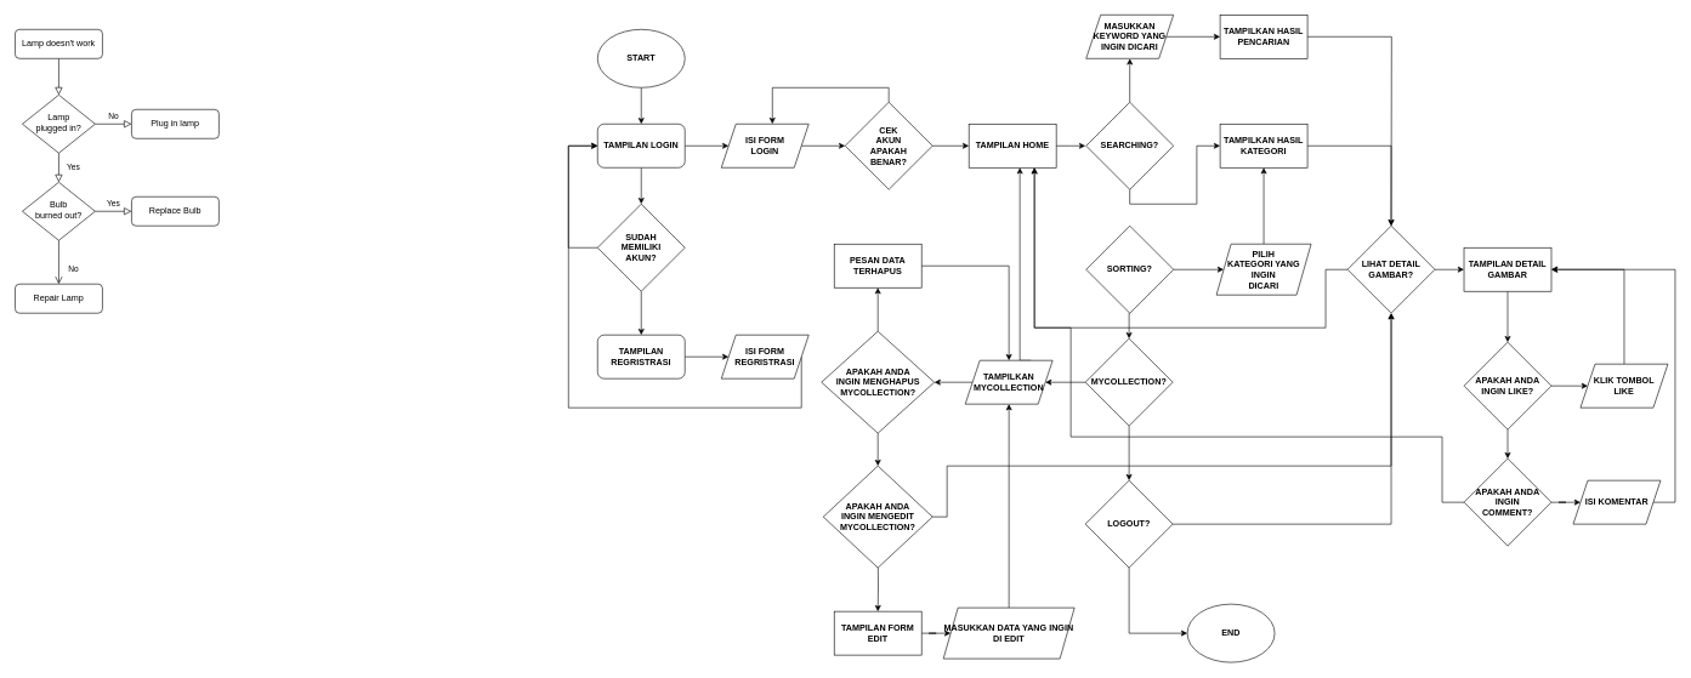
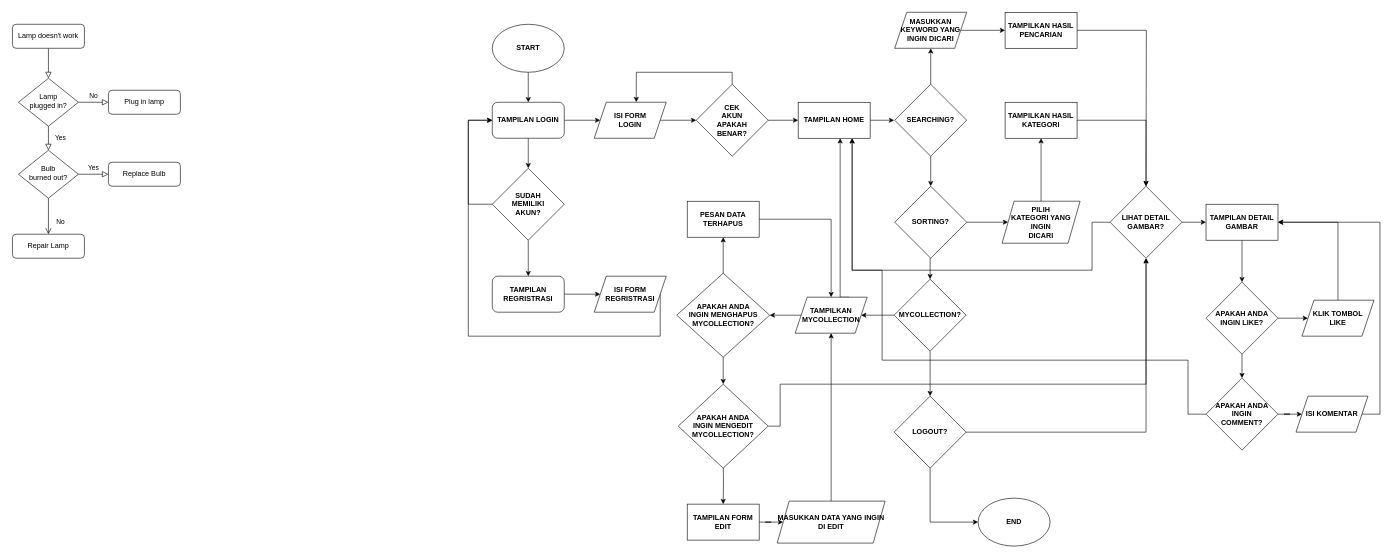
  <mxCell id="0" />
  <mxCell id="1" parent="0" />
  <mxCell id="2" value="" style="rounded=0;html=1;jettySize=auto;orthogonalLoop=1;fontSize=11;endArrow=block;endFill=0;endSize=8;strokeWidth=1;shadow=0;labelBackgroundColor=none;edgeStyle=orthogonalEdgeStyle;" parent="1" source="3" target="6" edge="1"><mxGeometry relative="1" as="geometry" /></mxCell>
  <mxCell id="3" value="Lamp doesn't work" style="rounded=1;whiteSpace=wrap;html=1;fontSize=12;glass=0;strokeWidth=1;shadow=0;" parent="1" vertex="1"><mxGeometry x="20" y="40" width="120" height="40" as="geometry" /></mxCell>
  <mxCell id="4" value="Yes" style="rounded=0;html=1;jettySize=auto;orthogonalLoop=1;fontSize=11;endArrow=block;endFill=0;endSize=8;strokeWidth=1;shadow=0;labelBackgroundColor=none;edgeStyle=orthogonalEdgeStyle;" parent="1" source="6" target="10" edge="1"><mxGeometry y="20" relative="1" as="geometry"><mxPoint as="offset" /></mxGeometry></mxCell>
  <mxCell id="5" value="No" style="edgeStyle=orthogonalEdgeStyle;rounded=0;html=1;jettySize=auto;orthogonalLoop=1;fontSize=11;endArrow=block;endFill=0;endSize=8;strokeWidth=1;shadow=0;labelBackgroundColor=none;" parent="1" source="6" target="7" edge="1"><mxGeometry y="10" relative="1" as="geometry"><mxPoint as="offset" /></mxGeometry></mxCell>
  <mxCell id="6" value="Lamp&lt;br&gt;plugged in?" style="rhombus;whiteSpace=wrap;html=1;shadow=0;fontFamily=Helvetica;fontSize=12;align=center;strokeWidth=1;spacing=6;spacingTop=-4;" parent="1" vertex="1"><mxGeometry x="30" y="130" width="100" height="80" as="geometry" /></mxCell>
  <mxCell id="7" value="Plug in lamp" style="rounded=1;whiteSpace=wrap;html=1;fontSize=12;glass=0;strokeWidth=1;shadow=0;" parent="1" vertex="1"><mxGeometry x="180" y="150" width="120" height="40" as="geometry" /></mxCell>
  <mxCell id="8" value="No" style="rounded=0;html=1;jettySize=auto;orthogonalLoop=1;fontSize=11;endArrow=open;endFill=0;endSize=8;strokeWidth=1;shadow=0;labelBackgroundColor=none;edgeStyle=orthogonalEdgeStyle;" parent="1" source="10" target="11" edge="1"><mxGeometry x="0.333" y="20" relative="1" as="geometry"><mxPoint as="offset" /></mxGeometry></mxCell>
  <mxCell id="9" value="Yes" style="edgeStyle=orthogonalEdgeStyle;rounded=0;html=1;jettySize=auto;orthogonalLoop=1;fontSize=11;endArrow=block;endFill=0;endSize=8;strokeWidth=1;shadow=0;labelBackgroundColor=none;" parent="1" source="10" target="12" edge="1"><mxGeometry y="10" relative="1" as="geometry"><mxPoint as="offset" /></mxGeometry></mxCell>
  <mxCell id="10" value="Bulb&lt;br&gt;burned out?" style="rhombus;whiteSpace=wrap;html=1;shadow=0;fontFamily=Helvetica;fontSize=12;align=center;strokeWidth=1;spacing=6;spacingTop=-4;" parent="1" vertex="1"><mxGeometry x="30" y="250" width="100" height="80" as="geometry" /></mxCell>
  <mxCell id="11" value="Repair Lamp" style="rounded=1;whiteSpace=wrap;html=1;fontSize=12;glass=0;strokeWidth=1;shadow=0;" parent="1" vertex="1"><mxGeometry x="20" y="390" width="120" height="40" as="geometry" /></mxCell>
  <mxCell id="12" value="Replace Bulb" style="rounded=1;whiteSpace=wrap;html=1;fontSize=12;glass=0;strokeWidth=1;shadow=0;" parent="1" vertex="1"><mxGeometry x="180" y="270" width="120" height="40" as="geometry" /></mxCell>
  <mxCell id="13" style="edgeStyle=orthogonalEdgeStyle;rounded=0;orthogonalLoop=1;jettySize=auto;html=1;exitX=0.5;exitY=1;exitDx=0;exitDy=0;entryX=0.5;entryY=0;entryDx=0;entryDy=0;" edge="1" parent="1" source="14" target="17"><mxGeometry relative="1" as="geometry" /></mxCell>
  <mxCell id="14" value="&lt;b&gt;&lt;font style=&quot;font-size: 12px&quot;&gt;START&lt;/font&gt;&lt;/b&gt;" style="ellipse;whiteSpace=wrap;html=1;" vertex="1" parent="1"><mxGeometry x="820" y="40" width="120" height="80" as="geometry" /></mxCell>
  <mxCell id="15" style="edgeStyle=orthogonalEdgeStyle;rounded=0;orthogonalLoop=1;jettySize=auto;html=1;exitX=1;exitY=0.5;exitDx=0;exitDy=0;entryX=0;entryY=0.5;entryDx=0;entryDy=0;" edge="1" parent="1" source="17" target="24"><mxGeometry relative="1" as="geometry" /></mxCell>
  <mxCell id="16" style="edgeStyle=orthogonalEdgeStyle;rounded=0;orthogonalLoop=1;jettySize=auto;html=1;exitX=0.5;exitY=1;exitDx=0;exitDy=0;entryX=0.5;entryY=0;entryDx=0;entryDy=0;" edge="1" parent="1" source="17" target="20"><mxGeometry relative="1" as="geometry" /></mxCell>
  <mxCell id="17" value="&lt;font style=&quot;font-size: 12px&quot;&gt;&lt;b&gt;TAMPILAN LOGIN&lt;/b&gt;&lt;/font&gt;" style="rounded=1;whiteSpace=wrap;html=1;" vertex="1" parent="1"><mxGeometry x="820" y="170" width="120" height="60" as="geometry" /></mxCell>
  <mxCell id="18" style="edgeStyle=orthogonalEdgeStyle;rounded=0;orthogonalLoop=1;jettySize=auto;html=1;exitX=0.5;exitY=1;exitDx=0;exitDy=0;entryX=0.5;entryY=0;entryDx=0;entryDy=0;" edge="1" parent="1" source="20" target="22"><mxGeometry relative="1" as="geometry" /></mxCell>
  <mxCell id="19" style="edgeStyle=orthogonalEdgeStyle;rounded=0;orthogonalLoop=1;jettySize=auto;html=1;exitX=0;exitY=0.5;exitDx=0;exitDy=0;entryX=0;entryY=0.5;entryDx=0;entryDy=0;" edge="1" parent="1" source="20" target="17"><mxGeometry relative="1" as="geometry"><Array as="points"><mxPoint x="780" y="340" /><mxPoint x="780" y="200" /></Array></mxGeometry></mxCell>
  <mxCell id="20" value="&lt;b&gt;&lt;font style=&quot;font-size: 12px&quot;&gt;SUDAH&lt;br&gt;MEMILIKI&lt;br&gt;AKUN?&lt;/font&gt;&lt;/b&gt;" style="rhombus;whiteSpace=wrap;html=1;" vertex="1" parent="1"><mxGeometry x="820" y="280" width="120" height="120" as="geometry" /></mxCell>
  <mxCell id="21" style="edgeStyle=orthogonalEdgeStyle;rounded=0;orthogonalLoop=1;jettySize=auto;html=1;exitX=1;exitY=0.5;exitDx=0;exitDy=0;entryX=0;entryY=0.5;entryDx=0;entryDy=0;" edge="1" parent="1" source="22" target="26"><mxGeometry relative="1" as="geometry" /></mxCell>
  <mxCell id="22" value="&lt;b&gt;TAMPILAN REGRISTRASI&lt;/b&gt;" style="rounded=1;whiteSpace=wrap;html=1;" vertex="1" parent="1"><mxGeometry x="820" y="460" width="120" height="60" as="geometry" /></mxCell>
  <mxCell id="23" style="edgeStyle=orthogonalEdgeStyle;rounded=0;orthogonalLoop=1;jettySize=auto;html=1;exitX=1;exitY=0.5;exitDx=0;exitDy=0;entryX=0;entryY=0.5;entryDx=0;entryDy=0;" edge="1" parent="1" source="24" target="29"><mxGeometry relative="1" as="geometry" /></mxCell>
  <mxCell id="24" value="&lt;b&gt;ISI FORM &lt;br&gt;LOGIN&lt;/b&gt;" style="shape=parallelogram;perimeter=parallelogramPerimeter;whiteSpace=wrap;html=1;fixedSize=1;" vertex="1" parent="1"><mxGeometry x="990" y="170" width="120" height="60" as="geometry" /></mxCell>
  <mxCell id="25" style="edgeStyle=orthogonalEdgeStyle;rounded=0;orthogonalLoop=1;jettySize=auto;html=1;exitX=1;exitY=0.5;exitDx=0;exitDy=0;entryX=0;entryY=0.5;entryDx=0;entryDy=0;" edge="1" parent="1" source="26" target="17"><mxGeometry relative="1" as="geometry"><Array as="points"><mxPoint x="1100" y="560" /><mxPoint x="780" y="560" /><mxPoint x="780" y="200" /></Array></mxGeometry></mxCell>
  <mxCell id="26" value="&lt;b&gt;ISI FORM &lt;br&gt;REGRISTRASI&lt;br&gt;&lt;/b&gt;" style="shape=parallelogram;perimeter=parallelogramPerimeter;whiteSpace=wrap;html=1;fixedSize=1;" vertex="1" parent="1"><mxGeometry x="990" y="460" width="120" height="60" as="geometry" /></mxCell>
  <mxCell id="27" style="edgeStyle=orthogonalEdgeStyle;rounded=0;orthogonalLoop=1;jettySize=auto;html=1;exitX=0.5;exitY=0;exitDx=0;exitDy=0;entryX=0.584;entryY=-0.003;entryDx=0;entryDy=0;entryPerimeter=0;" edge="1" parent="1" source="29" target="24"><mxGeometry relative="1" as="geometry" /></mxCell>
  <mxCell id="28" style="edgeStyle=orthogonalEdgeStyle;rounded=0;orthogonalLoop=1;jettySize=auto;html=1;exitX=1;exitY=0.5;exitDx=0;exitDy=0;entryX=0;entryY=0.5;entryDx=0;entryDy=0;" edge="1" parent="1" source="29" target="31"><mxGeometry relative="1" as="geometry" /></mxCell>
  <mxCell id="29" value="&lt;b&gt;CEK&lt;br&gt;AKUN&lt;br&gt;APAKAH&lt;br&gt;BENAR?&lt;/b&gt;" style="rhombus;whiteSpace=wrap;html=1;" vertex="1" parent="1"><mxGeometry x="1160" y="140" width="120" height="120" as="geometry" /></mxCell>
  <mxCell id="30" style="edgeStyle=orthogonalEdgeStyle;rounded=0;orthogonalLoop=1;jettySize=auto;html=1;exitX=1;exitY=0.5;exitDx=0;exitDy=0;" edge="1" parent="1" source="31"><mxGeometry relative="1" as="geometry"><mxPoint x="1490" y="200" as="targetPoint" /></mxGeometry></mxCell>
  <mxCell id="31" value="&lt;b&gt;TAMPILAN HOME&lt;/b&gt;" style="rounded=0;whiteSpace=wrap;html=1;" vertex="1" parent="1"><mxGeometry x="1330" y="170" width="120" height="60" as="geometry" /></mxCell>
  <mxCell id="32" style="edgeStyle=orthogonalEdgeStyle;rounded=0;orthogonalLoop=1;jettySize=auto;html=1;exitX=0;exitY=0.5;exitDx=0;exitDy=0;entryX=0.75;entryY=1;entryDx=0;entryDy=0;" edge="1" parent="1" source="34" target="31"><mxGeometry relative="1" as="geometry"><Array as="points"><mxPoint x="1820" y="370" /><mxPoint x="1820" y="450" /><mxPoint x="1420" y="450" /></Array></mxGeometry></mxCell>
  <mxCell id="33" style="edgeStyle=orthogonalEdgeStyle;rounded=0;orthogonalLoop=1;jettySize=auto;html=1;exitX=1;exitY=0.5;exitDx=0;exitDy=0;entryX=0;entryY=0.5;entryDx=0;entryDy=0;" edge="1" parent="1" source="34" target="82"><mxGeometry relative="1" as="geometry" /></mxCell>
  <mxCell id="34" value="&lt;b&gt;LIHAT DETAIL GAMBAR?&lt;/b&gt;" style="rhombus;whiteSpace=wrap;html=1;" vertex="1" parent="1"><mxGeometry x="1850" y="310" width="120" height="120" as="geometry" /></mxCell>
  <mxCell id="35" style="edgeStyle=orthogonalEdgeStyle;rounded=0;orthogonalLoop=1;jettySize=auto;html=1;exitX=0.5;exitY=0;exitDx=0;exitDy=0;entryX=0.5;entryY=1;entryDx=0;entryDy=0;" edge="1" parent="1" source="37" target="48"><mxGeometry relative="1" as="geometry" /></mxCell>
- <mxCell id="36" style="edgeStyle=orthogonalEdgeStyle;rounded=0;orthogonalLoop=1;jettySize=auto;html=1;exitX=0.5;exitY=1;exitDx=0;exitDy=0;" edge="1" parent="1" source="37" target="67"><mxGeometry relative="1" as="geometry" /></mxCell>
+ <mxCell id="36" style="edgeStyle=orthogonalEdgeStyle;rounded=0;orthogonalLoop=1;jettySize=auto;html=1;exitX=0.5;exitY=1;exitDx=0;exitDy=0;entryX=0.5;entryY=0;entryDx=0;entryDy=0;" edge="1" parent="1" source="37" target="40"><mxGeometry relative="1" as="geometry" /></mxCell>
  <mxCell id="37" value="&lt;b&gt;SEARCHING?&lt;/b&gt;" style="rhombus;whiteSpace=wrap;html=1;" vertex="1" parent="1"><mxGeometry x="1491" y="140" width="120" height="120" as="geometry" /></mxCell>
  <mxCell id="38" style="edgeStyle=orthogonalEdgeStyle;rounded=0;orthogonalLoop=1;jettySize=auto;html=1;exitX=1;exitY=0.5;exitDx=0;exitDy=0;entryX=0;entryY=0.5;entryDx=0;entryDy=0;" edge="1" parent="1" source="40" target="50"><mxGeometry relative="1" as="geometry" /></mxCell>
  <mxCell id="39" style="edgeStyle=orthogonalEdgeStyle;rounded=0;orthogonalLoop=1;jettySize=auto;html=1;exitX=0.5;exitY=1;exitDx=0;exitDy=0;entryX=0.5;entryY=0;entryDx=0;entryDy=0;" edge="1" parent="1" source="40" target="43"><mxGeometry relative="1" as="geometry" /></mxCell>
  <mxCell id="40" value="&lt;b&gt;SORTING?&lt;br&gt;&lt;/b&gt;" style="rhombus;whiteSpace=wrap;html=1;" vertex="1" parent="1"><mxGeometry x="1491" y="310" width="120" height="120" as="geometry" /></mxCell>
  <mxCell id="41" style="edgeStyle=orthogonalEdgeStyle;rounded=0;orthogonalLoop=1;jettySize=auto;html=1;exitX=0;exitY=0.5;exitDx=0;exitDy=0;entryX=1;entryY=0.5;entryDx=0;entryDy=0;" edge="1" parent="1" source="43" target="53"><mxGeometry relative="1" as="geometry" /></mxCell>
  <mxCell id="42" style="edgeStyle=orthogonalEdgeStyle;rounded=0;orthogonalLoop=1;jettySize=auto;html=1;exitX=0.5;exitY=1;exitDx=0;exitDy=0;entryX=0.5;entryY=0;entryDx=0;entryDy=0;" edge="1" parent="1" source="43" target="46"><mxGeometry relative="1" as="geometry" /></mxCell>
  <mxCell id="43" value="&lt;b&gt;MYCOLLECTION?&lt;br&gt;&lt;/b&gt;" style="rhombus;whiteSpace=wrap;html=1;" vertex="1" parent="1"><mxGeometry x="1490" y="465" width="120" height="120" as="geometry" /></mxCell>
  <mxCell id="44" style="edgeStyle=orthogonalEdgeStyle;rounded=0;orthogonalLoop=1;jettySize=auto;html=1;exitX=1;exitY=0.5;exitDx=0;exitDy=0;" edge="1" parent="1" source="46"><mxGeometry relative="1" as="geometry"><mxPoint x="1910" y="430" as="targetPoint" /><Array as="points"><mxPoint x="1910" y="720" /></Array></mxGeometry></mxCell>
  <mxCell id="45" style="edgeStyle=orthogonalEdgeStyle;rounded=0;orthogonalLoop=1;jettySize=auto;html=1;exitX=0.5;exitY=1;exitDx=0;exitDy=0;entryX=0;entryY=0.5;entryDx=0;entryDy=0;" edge="1" parent="1" source="46" target="83"><mxGeometry relative="1" as="geometry" /></mxCell>
  <mxCell id="46" value="&lt;b&gt;LOGOUT?&lt;br&gt;&lt;/b&gt;" style="rhombus;whiteSpace=wrap;html=1;" vertex="1" parent="1"><mxGeometry x="1490" y="660" width="120" height="120" as="geometry" /></mxCell>
  <mxCell id="47" style="edgeStyle=orthogonalEdgeStyle;rounded=0;orthogonalLoop=1;jettySize=auto;html=1;exitX=1;exitY=0.5;exitDx=0;exitDy=0;entryX=0;entryY=0.5;entryDx=0;entryDy=0;" edge="1" parent="1" source="48" target="69"><mxGeometry relative="1" as="geometry" /></mxCell>
  <mxCell id="48" value="&lt;b&gt;MASUKKAN KEYWORD YANG INGIN DICARI&lt;br&gt;&lt;/b&gt;" style="shape=parallelogram;perimeter=parallelogramPerimeter;whiteSpace=wrap;html=1;fixedSize=1;" vertex="1" parent="1"><mxGeometry x="1491" y="20" width="120" height="60" as="geometry" /></mxCell>
  <mxCell id="49" style="edgeStyle=orthogonalEdgeStyle;rounded=0;orthogonalLoop=1;jettySize=auto;html=1;exitX=0.5;exitY=0;exitDx=0;exitDy=0;entryX=0.5;entryY=1;entryDx=0;entryDy=0;" edge="1" parent="1" source="50" target="67"><mxGeometry relative="1" as="geometry" /></mxCell>
  <mxCell id="50" value="&lt;b&gt;PILIH&lt;br&gt;KATEGORI YANG INGIN&lt;br&gt;DICARI&lt;br&gt;&lt;/b&gt;" style="shape=parallelogram;perimeter=parallelogramPerimeter;whiteSpace=wrap;html=1;fixedSize=1;" vertex="1" parent="1"><mxGeometry x="1670" y="335" width="130" height="70" as="geometry" /></mxCell>
  <mxCell id="51" style="edgeStyle=orthogonalEdgeStyle;rounded=0;orthogonalLoop=1;jettySize=auto;html=1;exitX=0;exitY=0.5;exitDx=0;exitDy=0;entryX=1;entryY=0.5;entryDx=0;entryDy=0;" edge="1" parent="1" source="53" target="56"><mxGeometry relative="1" as="geometry"><mxPoint x="1290" y="515" as="targetPoint" /><Array as="points" /></mxGeometry></mxCell>
  <mxCell id="52" style="edgeStyle=orthogonalEdgeStyle;rounded=0;orthogonalLoop=1;jettySize=auto;html=1;exitX=0.75;exitY=0;exitDx=0;exitDy=0;" edge="1" parent="1" source="53"><mxGeometry relative="1" as="geometry"><mxPoint x="1400" y="230" as="targetPoint" /><Array as="points"><mxPoint x="1400" y="495" /><mxPoint x="1400" y="230" /></Array></mxGeometry></mxCell>
  <mxCell id="53" value="&lt;b&gt;TAMPILKAN&lt;br&gt;MYCOLLECTION&lt;br&gt;&lt;/b&gt;" style="shape=parallelogram;perimeter=parallelogramPerimeter;whiteSpace=wrap;html=1;fixedSize=1;" vertex="1" parent="1"><mxGeometry x="1325" y="495" width="120" height="60" as="geometry" /></mxCell>
  <mxCell id="54" style="edgeStyle=orthogonalEdgeStyle;rounded=0;orthogonalLoop=1;jettySize=auto;html=1;exitX=0.5;exitY=0;exitDx=0;exitDy=0;entryX=0.5;entryY=1;entryDx=0;entryDy=0;" edge="1" parent="1" source="56" target="61"><mxGeometry relative="1" as="geometry"><mxPoint x="1207.5" y="440" as="sourcePoint" /></mxGeometry></mxCell>
  <mxCell id="55" style="edgeStyle=orthogonalEdgeStyle;rounded=0;orthogonalLoop=1;jettySize=auto;html=1;exitX=0.5;exitY=1;exitDx=0;exitDy=0;entryX=0.5;entryY=0;entryDx=0;entryDy=0;" edge="1" parent="1" source="56" target="59"><mxGeometry relative="1" as="geometry" /></mxCell>
  <mxCell id="56" value="&lt;b&gt;APAKAH ANDA&lt;br&gt;INGIN MENGHAPUS MYCOLLECTION?&lt;br&gt;&lt;/b&gt;" style="rhombus;whiteSpace=wrap;html=1;" vertex="1" parent="1"><mxGeometry x="1127.5" y="455" width="155" height="140" as="geometry" /></mxCell>
  <mxCell id="57" style="edgeStyle=orthogonalEdgeStyle;rounded=0;orthogonalLoop=1;jettySize=auto;html=1;exitX=0.5;exitY=1;exitDx=0;exitDy=0;entryX=0.5;entryY=0;entryDx=0;entryDy=0;" edge="1" parent="1" target="63"><mxGeometry relative="1" as="geometry"><mxPoint x="1205" y="765" as="sourcePoint" /></mxGeometry></mxCell>
  <mxCell id="58" style="edgeStyle=orthogonalEdgeStyle;rounded=0;orthogonalLoop=1;jettySize=auto;html=1;exitX=1;exitY=0.5;exitDx=0;exitDy=0;entryX=0.5;entryY=1;entryDx=0;entryDy=0;" edge="1" parent="1" source="59" target="34"><mxGeometry relative="1" as="geometry"><Array as="points"><mxPoint x="1300" y="710" /><mxPoint x="1300" y="640" /><mxPoint x="1910" y="640" /></Array></mxGeometry></mxCell>
  <mxCell id="59" value="&lt;b&gt;APAKAH ANDA&lt;br&gt;INGIN MENGEDIT MYCOLLECTION?&lt;br&gt;&lt;/b&gt;" style="rhombus;whiteSpace=wrap;html=1;" vertex="1" parent="1"><mxGeometry x="1130" y="640" width="150" height="140" as="geometry" /></mxCell>
  <mxCell id="60" style="edgeStyle=orthogonalEdgeStyle;rounded=0;orthogonalLoop=1;jettySize=auto;html=1;exitX=1;exitY=0.5;exitDx=0;exitDy=0;entryX=0.5;entryY=0;entryDx=0;entryDy=0;" edge="1" parent="1" source="61" target="53"><mxGeometry relative="1" as="geometry" /></mxCell>
  <mxCell id="61" value="&lt;b&gt;PESAN DATA TERHAPUS&lt;/b&gt;" style="rounded=0;whiteSpace=wrap;html=1;" vertex="1" parent="1"><mxGeometry x="1145" y="335" width="120" height="60" as="geometry" /></mxCell>
  <mxCell id="62" style="edgeStyle=orthogonalEdgeStyle;rounded=0;orthogonalLoop=1;jettySize=auto;html=1;exitX=1;exitY=0.5;exitDx=0;exitDy=0;entryX=0;entryY=0.5;entryDx=0;entryDy=0;" edge="1" parent="1" source="63" target="65"><mxGeometry relative="1" as="geometry" /></mxCell>
  <mxCell id="63" value="&lt;b&gt;TAMPILAN FORM EDIT&lt;/b&gt;" style="rounded=0;whiteSpace=wrap;html=1;" vertex="1" parent="1"><mxGeometry x="1145" y="840" width="120" height="60" as="geometry" /></mxCell>
  <mxCell id="64" style="edgeStyle=orthogonalEdgeStyle;rounded=0;orthogonalLoop=1;jettySize=auto;html=1;exitX=0.5;exitY=0;exitDx=0;exitDy=0;entryX=0.5;entryY=1;entryDx=0;entryDy=0;" edge="1" parent="1" source="65" target="53"><mxGeometry relative="1" as="geometry" /></mxCell>
  <mxCell id="65" value="&lt;b&gt;MASUKKAN DATA YANG INGIN DI EDIT&lt;/b&gt;" style="shape=parallelogram;perimeter=parallelogramPerimeter;whiteSpace=wrap;html=1;fixedSize=1;" vertex="1" parent="1"><mxGeometry x="1295" y="835" width="180" height="70" as="geometry" /></mxCell>
  <mxCell id="66" style="edgeStyle=orthogonalEdgeStyle;rounded=0;orthogonalLoop=1;jettySize=auto;html=1;exitX=1;exitY=0.5;exitDx=0;exitDy=0;entryX=0.5;entryY=0;entryDx=0;entryDy=0;" edge="1" parent="1" source="67" target="34"><mxGeometry relative="1" as="geometry" /></mxCell>
  <mxCell id="67" value="&lt;b&gt;TAMPILKAN HASIL KATEGORI&lt;/b&gt;" style="rounded=0;whiteSpace=wrap;html=1;" vertex="1" parent="1"><mxGeometry x="1675" y="170" width="120" height="60" as="geometry" /></mxCell>
  <mxCell id="68" style="edgeStyle=orthogonalEdgeStyle;rounded=0;orthogonalLoop=1;jettySize=auto;html=1;exitX=1;exitY=0.5;exitDx=0;exitDy=0;" edge="1" parent="1" source="69"><mxGeometry relative="1" as="geometry"><mxPoint x="1910" y="310" as="targetPoint" /></mxGeometry></mxCell>
  <mxCell id="69" value="&lt;b&gt;TAMPILKAN HASIL PENCARIAN&lt;/b&gt;" style="rounded=0;whiteSpace=wrap;html=1;" vertex="1" parent="1"><mxGeometry x="1675" y="20" width="120" height="60" as="geometry" /></mxCell>
  <mxCell id="70" style="edgeStyle=orthogonalEdgeStyle;rounded=0;orthogonalLoop=1;jettySize=auto;html=1;exitX=0.5;exitY=1;exitDx=0;exitDy=0;" edge="1" parent="1"><mxGeometry relative="1" as="geometry"><mxPoint x="1205" y="765" as="sourcePoint" /><mxPoint x="1205" y="765" as="targetPoint" /></mxGeometry></mxCell>
  <mxCell id="71" style="edgeStyle=orthogonalEdgeStyle;rounded=0;orthogonalLoop=1;jettySize=auto;html=1;exitX=1;exitY=0.5;exitDx=0;exitDy=0;entryX=0;entryY=0.5;entryDx=0;entryDy=0;" edge="1" parent="1" source="73" target="80"><mxGeometry relative="1" as="geometry" /></mxCell>
  <mxCell id="72" style="edgeStyle=orthogonalEdgeStyle;rounded=0;orthogonalLoop=1;jettySize=auto;html=1;exitX=0;exitY=0.5;exitDx=0;exitDy=0;entryX=0.75;entryY=1;entryDx=0;entryDy=0;" edge="1" parent="1" source="73" target="31"><mxGeometry relative="1" as="geometry"><Array as="points"><mxPoint x="1980" y="690" /><mxPoint x="1980" y="600" /><mxPoint x="1470" y="600" /><mxPoint x="1470" y="450" /><mxPoint x="1420" y="450" /></Array></mxGeometry></mxCell>
  <mxCell id="73" value="&lt;b&gt;APAKAH ANDA INGIN&lt;br&gt;COMMENT?&lt;/b&gt;" style="rhombus;whiteSpace=wrap;html=1;" vertex="1" parent="1"><mxGeometry x="2010" y="630" width="120" height="120" as="geometry" /></mxCell>
  <mxCell id="74" style="edgeStyle=orthogonalEdgeStyle;rounded=0;orthogonalLoop=1;jettySize=auto;html=1;exitX=1;exitY=0.5;exitDx=0;exitDy=0;entryX=0;entryY=0.5;entryDx=0;entryDy=0;" edge="1" parent="1" source="76" target="78"><mxGeometry relative="1" as="geometry" /></mxCell>
  <mxCell id="75" style="edgeStyle=orthogonalEdgeStyle;rounded=0;orthogonalLoop=1;jettySize=auto;html=1;exitX=0.5;exitY=1;exitDx=0;exitDy=0;entryX=0.5;entryY=0;entryDx=0;entryDy=0;" edge="1" parent="1" source="76" target="73"><mxGeometry relative="1" as="geometry" /></mxCell>
  <mxCell id="76" value="&lt;b&gt;APAKAH ANDA INGIN LIKE?&lt;/b&gt;" style="rhombus;whiteSpace=wrap;html=1;" vertex="1" parent="1"><mxGeometry x="2010" y="470" width="120" height="120" as="geometry" /></mxCell>
  <mxCell id="77" style="edgeStyle=orthogonalEdgeStyle;rounded=0;orthogonalLoop=1;jettySize=auto;html=1;exitX=0.5;exitY=0;exitDx=0;exitDy=0;entryX=1;entryY=0.5;entryDx=0;entryDy=0;" edge="1" parent="1" source="78" target="82"><mxGeometry relative="1" as="geometry" /></mxCell>
  <mxCell id="78" value="&lt;b&gt;KLIK TOMBOL&lt;br&gt;LIKE&lt;/b&gt;" style="shape=parallelogram;perimeter=parallelogramPerimeter;whiteSpace=wrap;html=1;fixedSize=1;" vertex="1" parent="1"><mxGeometry x="2170" y="500" width="120" height="60" as="geometry" /></mxCell>
  <mxCell id="79" style="edgeStyle=orthogonalEdgeStyle;rounded=0;orthogonalLoop=1;jettySize=auto;html=1;exitX=1;exitY=0.5;exitDx=0;exitDy=0;" edge="1" parent="1" source="80"><mxGeometry relative="1" as="geometry"><mxPoint x="2130" y="370" as="targetPoint" /><Array as="points"><mxPoint x="2300" y="690" /><mxPoint x="2300" y="370" /></Array></mxGeometry></mxCell>
  <mxCell id="80" value="&lt;b&gt;ISI KOMENTAR&lt;/b&gt;" style="shape=parallelogram;perimeter=parallelogramPerimeter;whiteSpace=wrap;html=1;fixedSize=1;" vertex="1" parent="1"><mxGeometry x="2160" y="660" width="120" height="60" as="geometry" /></mxCell>
  <mxCell id="81" style="edgeStyle=orthogonalEdgeStyle;rounded=0;orthogonalLoop=1;jettySize=auto;html=1;exitX=0.5;exitY=1;exitDx=0;exitDy=0;entryX=0.5;entryY=0;entryDx=0;entryDy=0;" edge="1" parent="1" source="82" target="76"><mxGeometry relative="1" as="geometry" /></mxCell>
  <mxCell id="82" value="&lt;b&gt;TAMPILAN DETAIL GAMBAR&lt;/b&gt;" style="rounded=0;whiteSpace=wrap;html=1;" vertex="1" parent="1"><mxGeometry x="2010" y="340" width="120" height="60" as="geometry" /></mxCell>
  <mxCell id="83" value="&lt;b&gt;END&lt;/b&gt;" style="ellipse;whiteSpace=wrap;html=1;" vertex="1" parent="1"><mxGeometry x="1630" y="830" width="120" height="80" as="geometry" /></mxCell>
